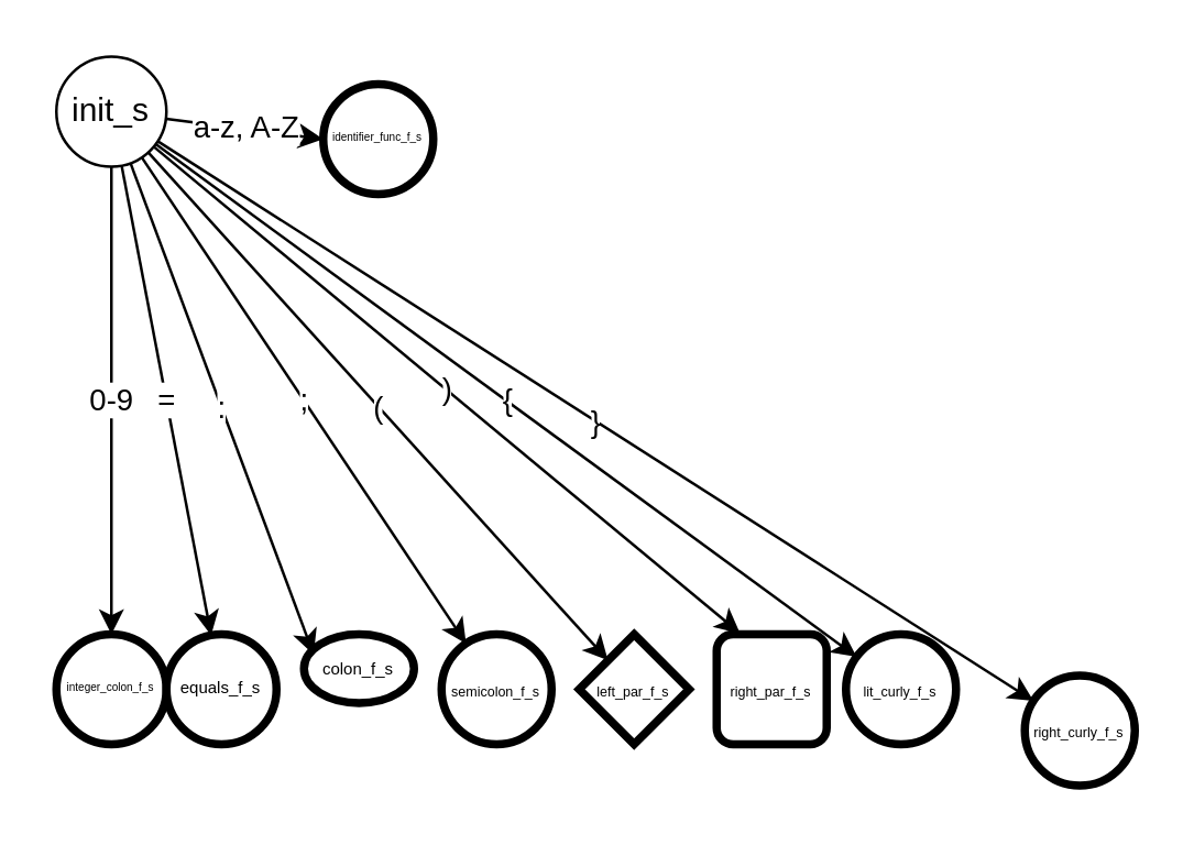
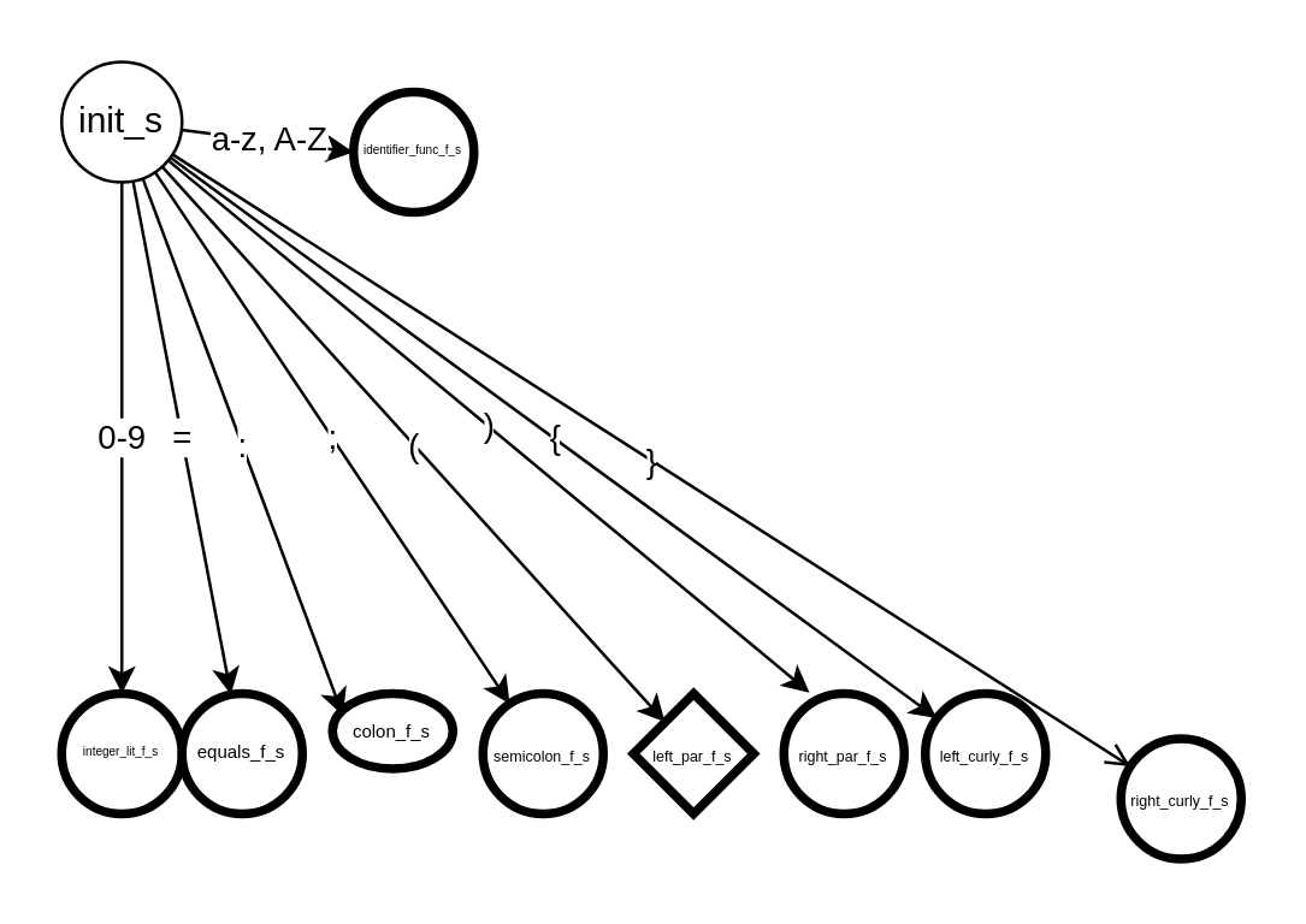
  <mxCell id="0" />
  <mxCell id="1" parent="0" />
  <mxCell id="2" value="a-z, A-Z" style="edgeStyle=none;html=1;entryX=0;entryY=0.5;entryDx=0;entryDy=0;" edge="1" parent="1" source="11" target="12"><mxGeometry relative="1" as="geometry" /></mxCell>
  <mxCell id="3" value="0-9" style="edgeStyle=none;html=1;exitX=0.5;exitY=1;exitDx=0;exitDy=0;entryX=0.5;entryY=0;entryDx=0;entryDy=0;fontSize=11;" edge="1" parent="1" source="11" target="13"><mxGeometry relative="1" as="geometry" /></mxCell>
  <mxCell id="4" value="=" style="edgeStyle=none;html=1;fontSize=11;" edge="1" parent="1" source="11" target="14"><mxGeometry relative="1" as="geometry" /></mxCell>
  <mxCell id="5" value=":" style="edgeStyle=none;html=1;entryX=0.088;entryY=0.296;entryDx=0;entryDy=0;entryPerimeter=0;fontSize=11;" edge="1" parent="1" source="11" target="15"><mxGeometry relative="1" as="geometry" /></mxCell>
  <mxCell id="6" value=";" style="edgeStyle=none;html=1;fontSize=11;" edge="1" parent="1" source="11" target="16"><mxGeometry relative="1" as="geometry" /></mxCell>
  <mxCell id="7" value="(" style="edgeStyle=none;html=1;fontSize=11;" edge="1" parent="1" source="11" target="17"><mxGeometry relative="1" as="geometry" /></mxCell>
  <mxCell id="8" value=")" style="edgeStyle=none;html=1;entryX=0.213;entryY=-0.008;entryDx=0;entryDy=0;entryPerimeter=0;fontSize=11;" edge="1" parent="1" source="11" target="18"><mxGeometry relative="1" as="geometry" /></mxCell>
  <mxCell id="9" value="{" style="edgeStyle=none;html=1;fontSize=11;" edge="1" parent="1" source="11" target="19"><mxGeometry relative="1" as="geometry" /></mxCell>
- <mxCell id="10" value="}" style="edgeStyle=none;html=1;fontSize=11;" edge="1" parent="1" source="11" target="20"><mxGeometry relative="1" as="geometry" /></mxCell>
+ <mxCell id="10" value="}" style="edgeStyle=none;html=1;fontSize=11;endArrow=open;" edge="1" parent="1" source="11" target="20"><mxGeometry relative="1" as="geometry" /></mxCell>
  <mxCell id="11" value="init_s" style="ellipse;whiteSpace=wrap;html=1;aspect=fixed;strokeWidth=1;" vertex="1" parent="1"><mxGeometry x="20" width="40" height="40" as="geometry" y="20" /></mxCell>
  <mxCell id="12" value="identifier_func_f_s" style="ellipse;whiteSpace=wrap;html=1;aspect=fixed;fontSize=4;fontStyle=0;gradientColor=none;strokeWidth=3;perimeterSpacing=0;" vertex="1" parent="1"><mxGeometry x="117" y="30" width="40" height="40" as="geometry" /></mxCell>
- <mxCell id="13" value="integer_colon_f_s" style="ellipse;whiteSpace=wrap;html=1;aspect=fixed;strokeWidth=3;fontSize=4;" vertex="1" parent="1"><mxGeometry x="20" y="230" width="40" height="40" as="geometry" /></mxCell>
+ <mxCell id="13" value="integer_lit_f_s" style="ellipse;whiteSpace=wrap;html=1;aspect=fixed;strokeWidth=3;fontSize=4;" vertex="1" parent="1"><mxGeometry x="20" y="230" width="40" height="40" as="geometry" /></mxCell>
  <mxCell id="14" value="equals_f_s" style="ellipse;whiteSpace=wrap;html=1;aspect=fixed;strokeWidth=3;fontSize=6;" vertex="1" parent="1"><mxGeometry x="60" y="230" width="40" height="40" as="geometry" /></mxCell>
  <mxCell id="15" value="colon_f_s" style="ellipse;whiteSpace=wrap;html=1;aspect=fixed;strokeWidth=3;fontSize=6;" vertex="1" parent="1"><mxGeometry x="110" y="230" width="40" height="25" as="geometry" /></mxCell>
  <mxCell id="16" value="semicolon_f_s" style="ellipse;whiteSpace=wrap;html=1;aspect=fixed;strokeWidth=3;fontSize=5;" vertex="1" parent="1"><mxGeometry x="160" y="230" width="40" height="40" as="geometry" /></mxCell>
  <mxCell id="17" value="left_par_f_s" style="rhombus;whiteSpace=wrap;html=1;aspect=fixed;strokeWidth=3;fontSize=5;" vertex="1" parent="1"><mxGeometry x="210" y="230" width="40" height="40" as="geometry" /></mxCell>
- <mxCell id="18" value="right_par_f_s" style="whiteSpace=wrap;html=1;aspect=fixed;strokeWidth=3;fontSize=5;rounded=1;" vertex="1" parent="1"><mxGeometry x="260" y="230" width="40" height="40" as="geometry" /></mxCell>
- <mxCell id="19" value="lit_curly_f_s" style="ellipse;whiteSpace=wrap;html=1;aspect=fixed;strokeWidth=3;fontSize=5;" vertex="1" parent="1"><mxGeometry x="307" y="230" width="40" height="40" as="geometry" /></mxCell>
+ <mxCell id="18" value="right_par_f_s" style="ellipse;whiteSpace=wrap;html=1;aspect=fixed;strokeWidth=3;fontSize=5;" vertex="1" parent="1"><mxGeometry x="260" y="230" width="40" height="40" as="geometry" /></mxCell>
+ <mxCell id="19" value="left_curly_f_s" style="ellipse;whiteSpace=wrap;html=1;aspect=fixed;strokeWidth=3;fontSize=5;" vertex="1" parent="1"><mxGeometry x="307" y="230" width="40" height="40" as="geometry" /></mxCell>
  <mxCell id="20" value="right_curly_f_s" style="ellipse;whiteSpace=wrap;html=1;aspect=fixed;strokeWidth=3;fontSize=5;" vertex="1" parent="1"><mxGeometry x="372" y="245" width="40" height="40" as="geometry" /></mxCell>
